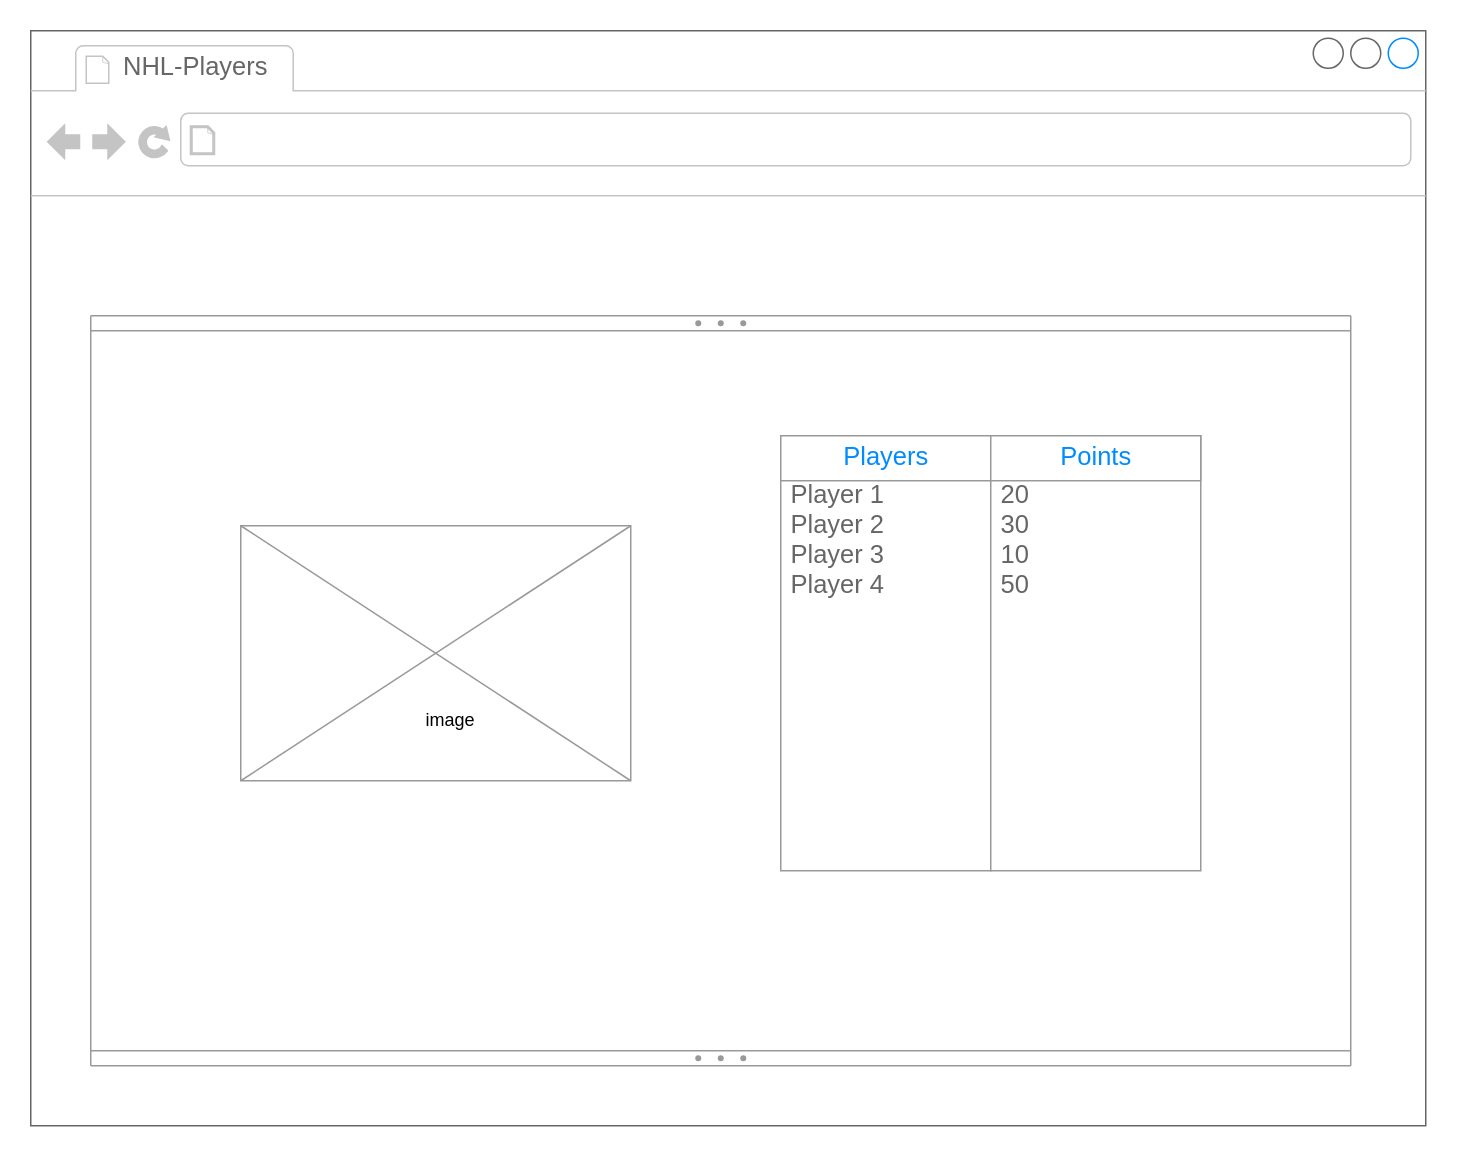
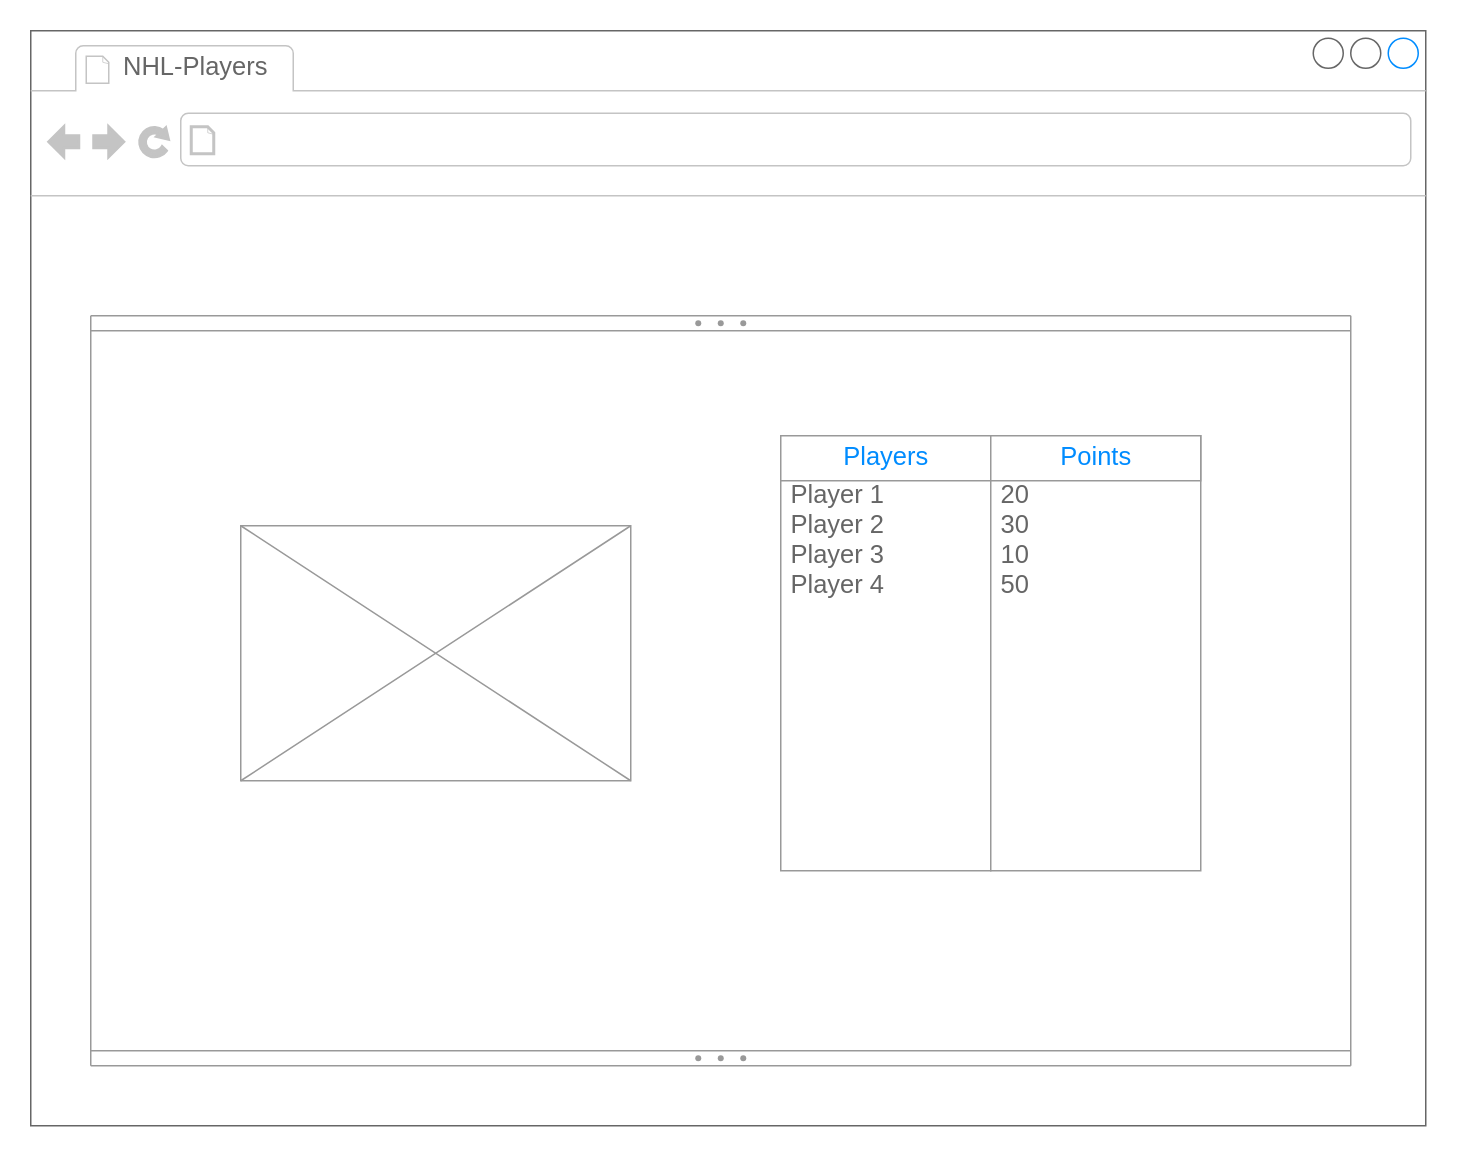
  <mxCell id="0" />
  <mxCell id="1" parent="0" />
  <mxCell id="2" value="" style="strokeWidth=1;shadow=0;dashed=0;align=center;html=1;shape=mxgraph.mockup.containers.browserWindow;rSize=0;strokeColor=#666666;strokeColor2=#008cff;strokeColor3=#c4c4c4;mainText=,;recursiveResize=0;" parent="1" vertex="1"><mxGeometry x="20" y="20" width="930" height="730" as="geometry" /></mxCell>
  <mxCell id="3" value="NHL-Players&amp;nbsp;" style="strokeWidth=1;shadow=0;dashed=0;align=center;html=1;shape=mxgraph.mockup.containers.anchor;fontSize=17;fontColor=#666666;align=left;" parent="2" vertex="1"><mxGeometry x="60" y="12" width="110" height="26" as="geometry" /></mxCell>
  <mxCell id="4" value="" style="verticalLabelPosition=bottom;shadow=0;dashed=0;align=center;html=1;verticalAlign=top;strokeWidth=1;shape=mxgraph.mockup.forms.splitter;strokeColor=#999999;" parent="2" vertex="1"><mxGeometry x="40" y="190" width="840" height="10" as="geometry" /></mxCell>
  <mxCell id="5" value="" style="verticalLabelPosition=bottom;shadow=0;dashed=0;align=center;html=1;verticalAlign=top;strokeWidth=1;shape=mxgraph.mockup.forms.splitter;strokeColor=#999999;" parent="2" vertex="1"><mxGeometry x="40" y="680" width="840" height="10" as="geometry" /></mxCell>
  <mxCell id="6" value="" style="verticalLabelPosition=bottom;shadow=0;dashed=0;align=center;html=1;verticalAlign=top;strokeWidth=1;shape=mxgraph.mockup.markup.line;strokeColor=#999999;direction=north;" parent="2" vertex="1"><mxGeometry x="30" y="190" width="20" height="500" as="geometry" /></mxCell>
  <mxCell id="7" value="" style="verticalLabelPosition=bottom;shadow=0;dashed=0;align=center;html=1;verticalAlign=top;strokeWidth=1;shape=mxgraph.mockup.markup.line;strokeColor=#999999;direction=north;" parent="2" vertex="1"><mxGeometry x="870" y="190" width="20" height="500" as="geometry" /></mxCell>
  <mxCell id="8" value="" style="strokeWidth=1;shadow=0;dashed=0;align=center;html=1;shape=mxgraph.mockup.forms.rrect;rSize=0;strokeColor=#999999;fillColor=#ffffff;" vertex="1" parent="2"><mxGeometry x="500" y="270" width="140" height="290" as="geometry" /></mxCell>
  <mxCell id="9" value="Players" style="strokeWidth=1;shadow=0;dashed=0;align=center;html=1;shape=mxgraph.mockup.forms.rrect;rSize=0;strokeColor=#999999;fontColor=#008cff;fontSize=17;fillColor=#ffffff;resizeWidth=1;" vertex="1" parent="8"><mxGeometry width="140" height="30" relative="1" as="geometry" /></mxCell>
  <mxCell id="10" value="Player 1&amp;nbsp;" style="strokeWidth=1;shadow=0;dashed=0;align=center;html=1;shape=mxgraph.mockup.forms.anchor;fontSize=17;fontColor=#666666;align=left;spacingLeft=5;resizeWidth=1;" vertex="1" parent="8"><mxGeometry width="140.0" height="20" relative="1" as="geometry"><mxPoint y="30" as="offset" /></mxGeometry></mxCell>
  <mxCell id="11" value="Player 2" style="strokeWidth=1;shadow=0;dashed=0;align=center;html=1;shape=mxgraph.mockup.forms.anchor;fontSize=17;fontColor=#666666;align=left;spacingLeft=5;resizeWidth=1;" vertex="1" parent="8"><mxGeometry width="140.0" height="20" relative="1" as="geometry"><mxPoint y="50" as="offset" /></mxGeometry></mxCell>
  <mxCell id="12" value="Player 4" style="strokeWidth=1;shadow=0;dashed=0;align=center;html=1;shape=mxgraph.mockup.forms.anchor;fontSize=17;fontColor=#666666;align=left;spacingLeft=5;resizeWidth=1;" vertex="1" parent="8"><mxGeometry width="140.0" height="20" relative="1" as="geometry"><mxPoint y="90" as="offset" /></mxGeometry></mxCell>
  <mxCell id="13" value="Player 3" style="strokeWidth=1;shadow=0;dashed=0;align=center;html=1;shape=mxgraph.mockup.forms.anchor;fontSize=17;fontColor=#666666;align=left;spacingLeft=5;resizeWidth=1;" vertex="1" parent="8"><mxGeometry y="70" width="140.0" height="20" as="geometry" /></mxCell>
  <mxCell id="14" value="" style="strokeWidth=1;shadow=0;dashed=0;align=center;html=1;shape=mxgraph.mockup.forms.rrect;rSize=0;strokeColor=#999999;fillColor=#ffffff;" vertex="1" parent="2"><mxGeometry x="640" y="270" width="140" height="290" as="geometry" /></mxCell>
  <mxCell id="15" value="Points" style="strokeWidth=1;shadow=0;dashed=0;align=center;html=1;shape=mxgraph.mockup.forms.rrect;rSize=0;strokeColor=#999999;fontColor=#008cff;fontSize=17;fillColor=#ffffff;resizeWidth=1;" vertex="1" parent="14"><mxGeometry width="140" height="30" relative="1" as="geometry" /></mxCell>
  <mxCell id="16" value="20" style="strokeWidth=1;shadow=0;dashed=0;align=center;html=1;shape=mxgraph.mockup.forms.anchor;fontSize=17;fontColor=#666666;align=left;spacingLeft=5;resizeWidth=1;" vertex="1" parent="14"><mxGeometry width="140" height="20" relative="1" as="geometry"><mxPoint y="30" as="offset" /></mxGeometry></mxCell>
  <mxCell id="17" value="30" style="strokeWidth=1;shadow=0;dashed=0;align=center;html=1;shape=mxgraph.mockup.forms.anchor;fontSize=17;fontColor=#666666;align=left;spacingLeft=5;resizeWidth=1;" vertex="1" parent="14"><mxGeometry width="140" height="20" relative="1" as="geometry"><mxPoint y="50" as="offset" /></mxGeometry></mxCell>
  <mxCell id="18" value="50" style="strokeWidth=1;shadow=0;dashed=0;align=center;html=1;shape=mxgraph.mockup.forms.anchor;fontSize=17;fontColor=#666666;align=left;spacingLeft=5;resizeWidth=1;" vertex="1" parent="14"><mxGeometry width="140" height="20" relative="1" as="geometry"><mxPoint y="90" as="offset" /></mxGeometry></mxCell>
  <mxCell id="19" value="10" style="strokeWidth=1;shadow=0;dashed=0;align=center;html=1;shape=mxgraph.mockup.forms.anchor;fontSize=17;fontColor=#666666;align=left;spacingLeft=5;resizeWidth=1;" vertex="1" parent="14"><mxGeometry y="70" width="140" height="20" as="geometry" /></mxCell>
  <mxCell id="20" value="" style="verticalLabelPosition=bottom;shadow=0;dashed=0;align=center;html=1;verticalAlign=top;strokeWidth=1;shape=mxgraph.mockup.graphics.simpleIcon;strokeColor=#999999;fillColor=#FFFFFF;" vertex="1" parent="2"><mxGeometry x="140" y="330" width="260" height="170" as="geometry" /></mxCell>
- <mxCell id="21" value="image" style="text;html=1;strokeColor=none;fillColor=none;align=center;verticalAlign=middle;whiteSpace=wrap;rounded=0;" vertex="1" parent="2"><mxGeometry x="260" y="450" width="40" height="20" as="geometry" /></mxCell>
